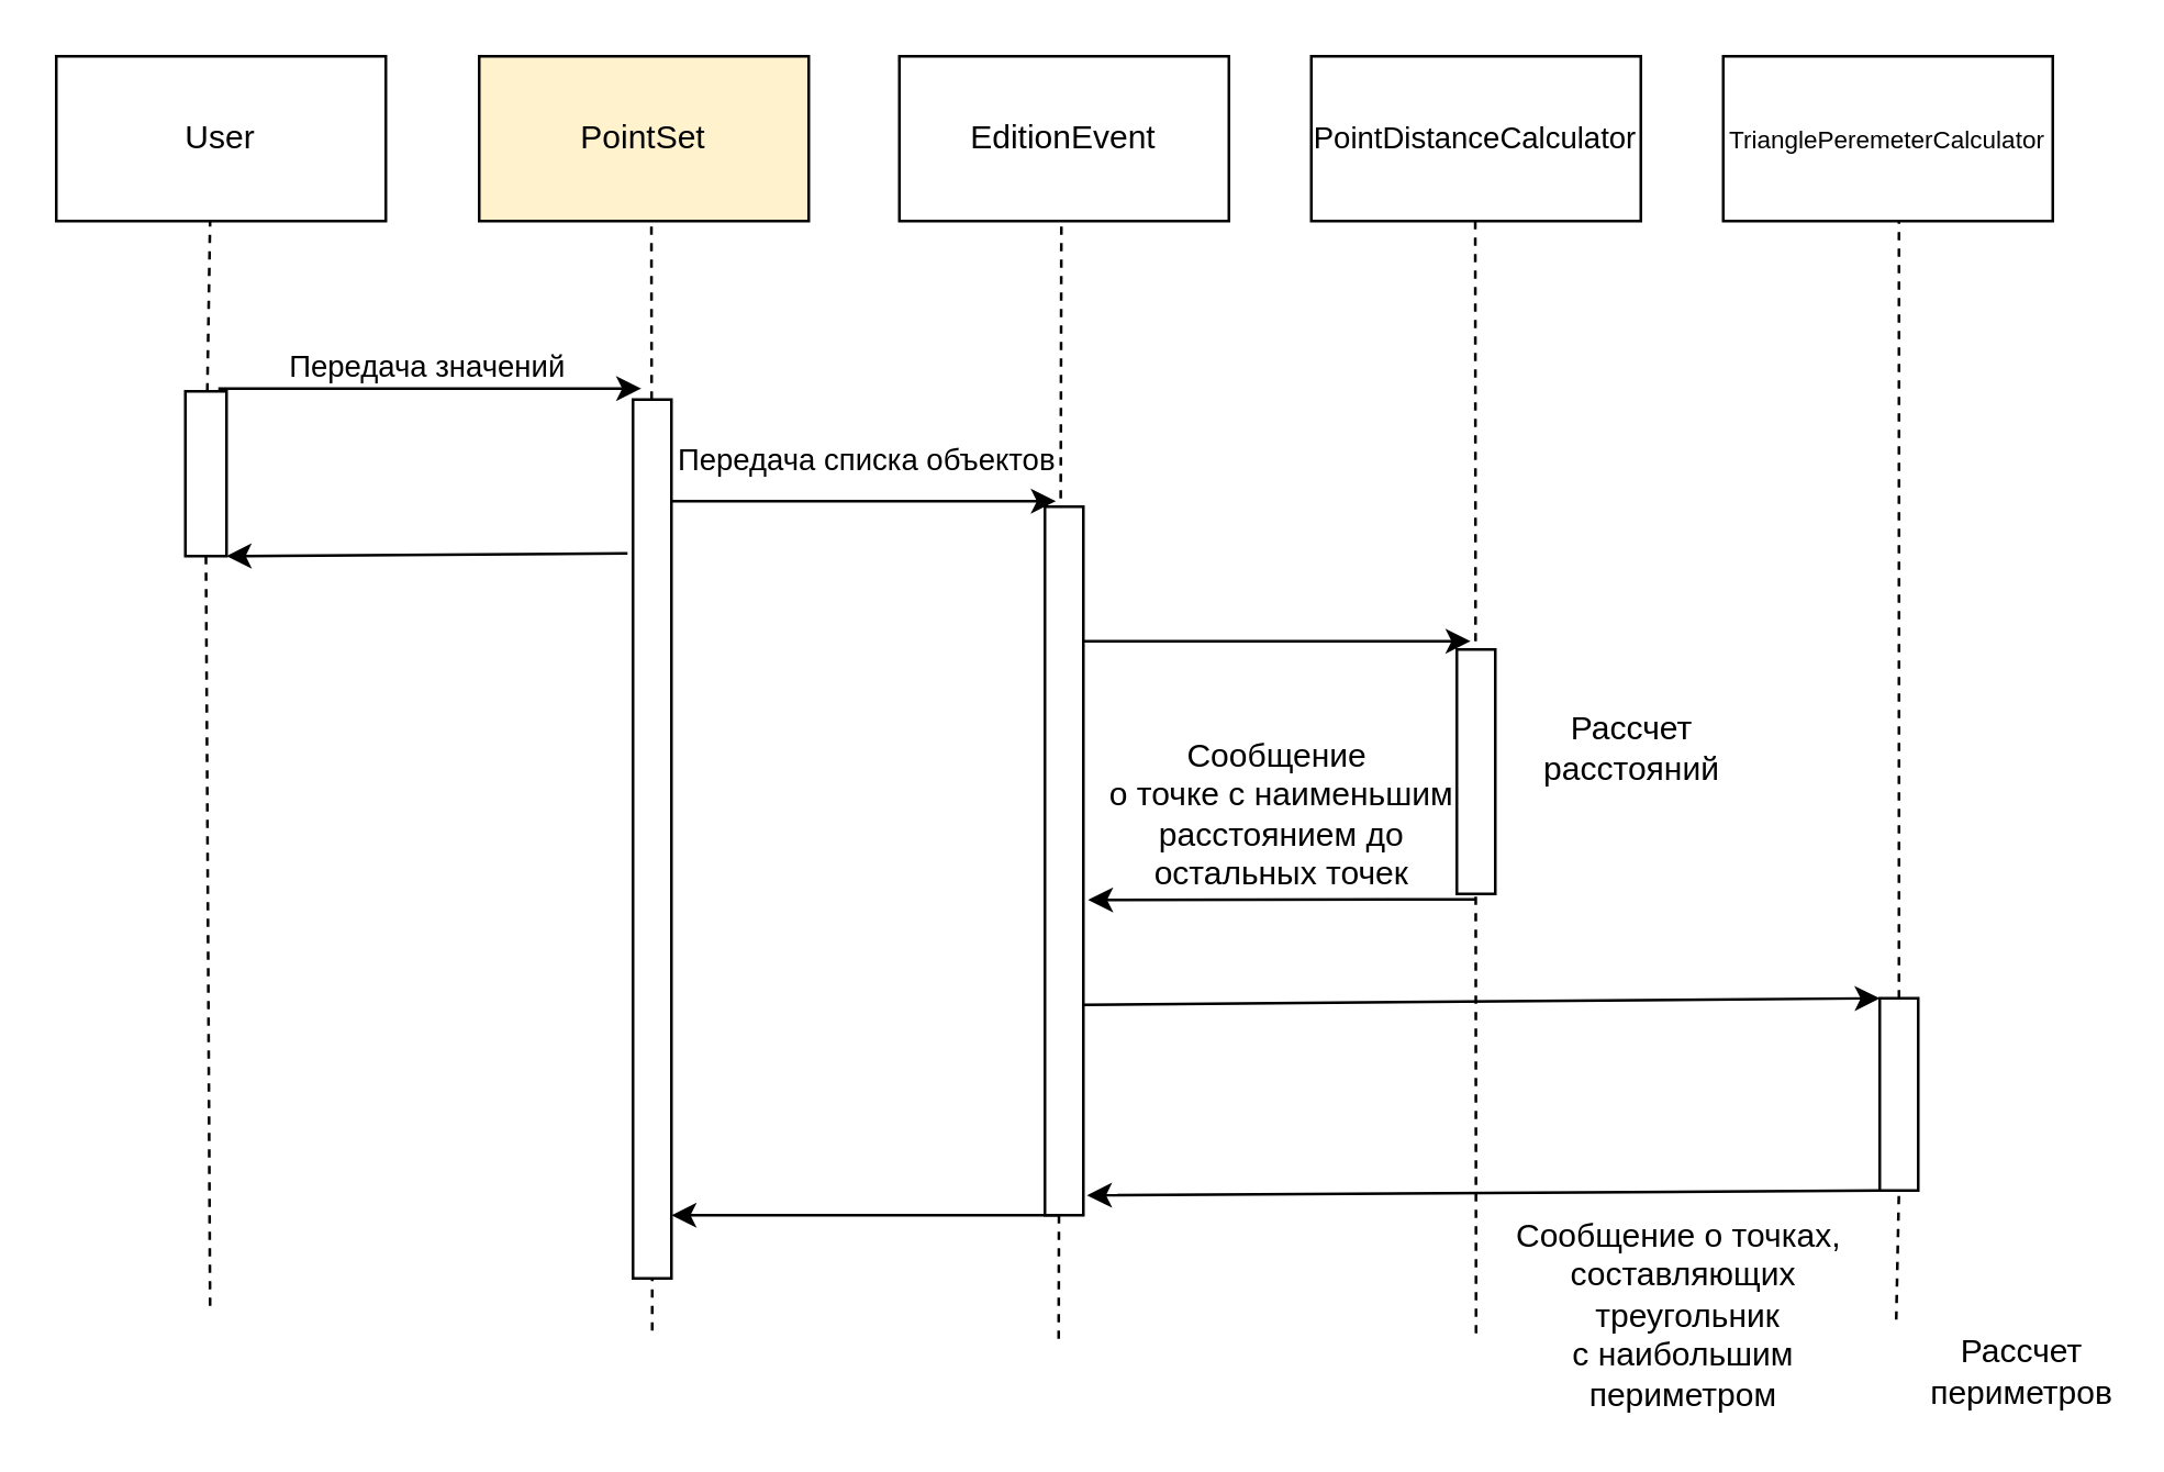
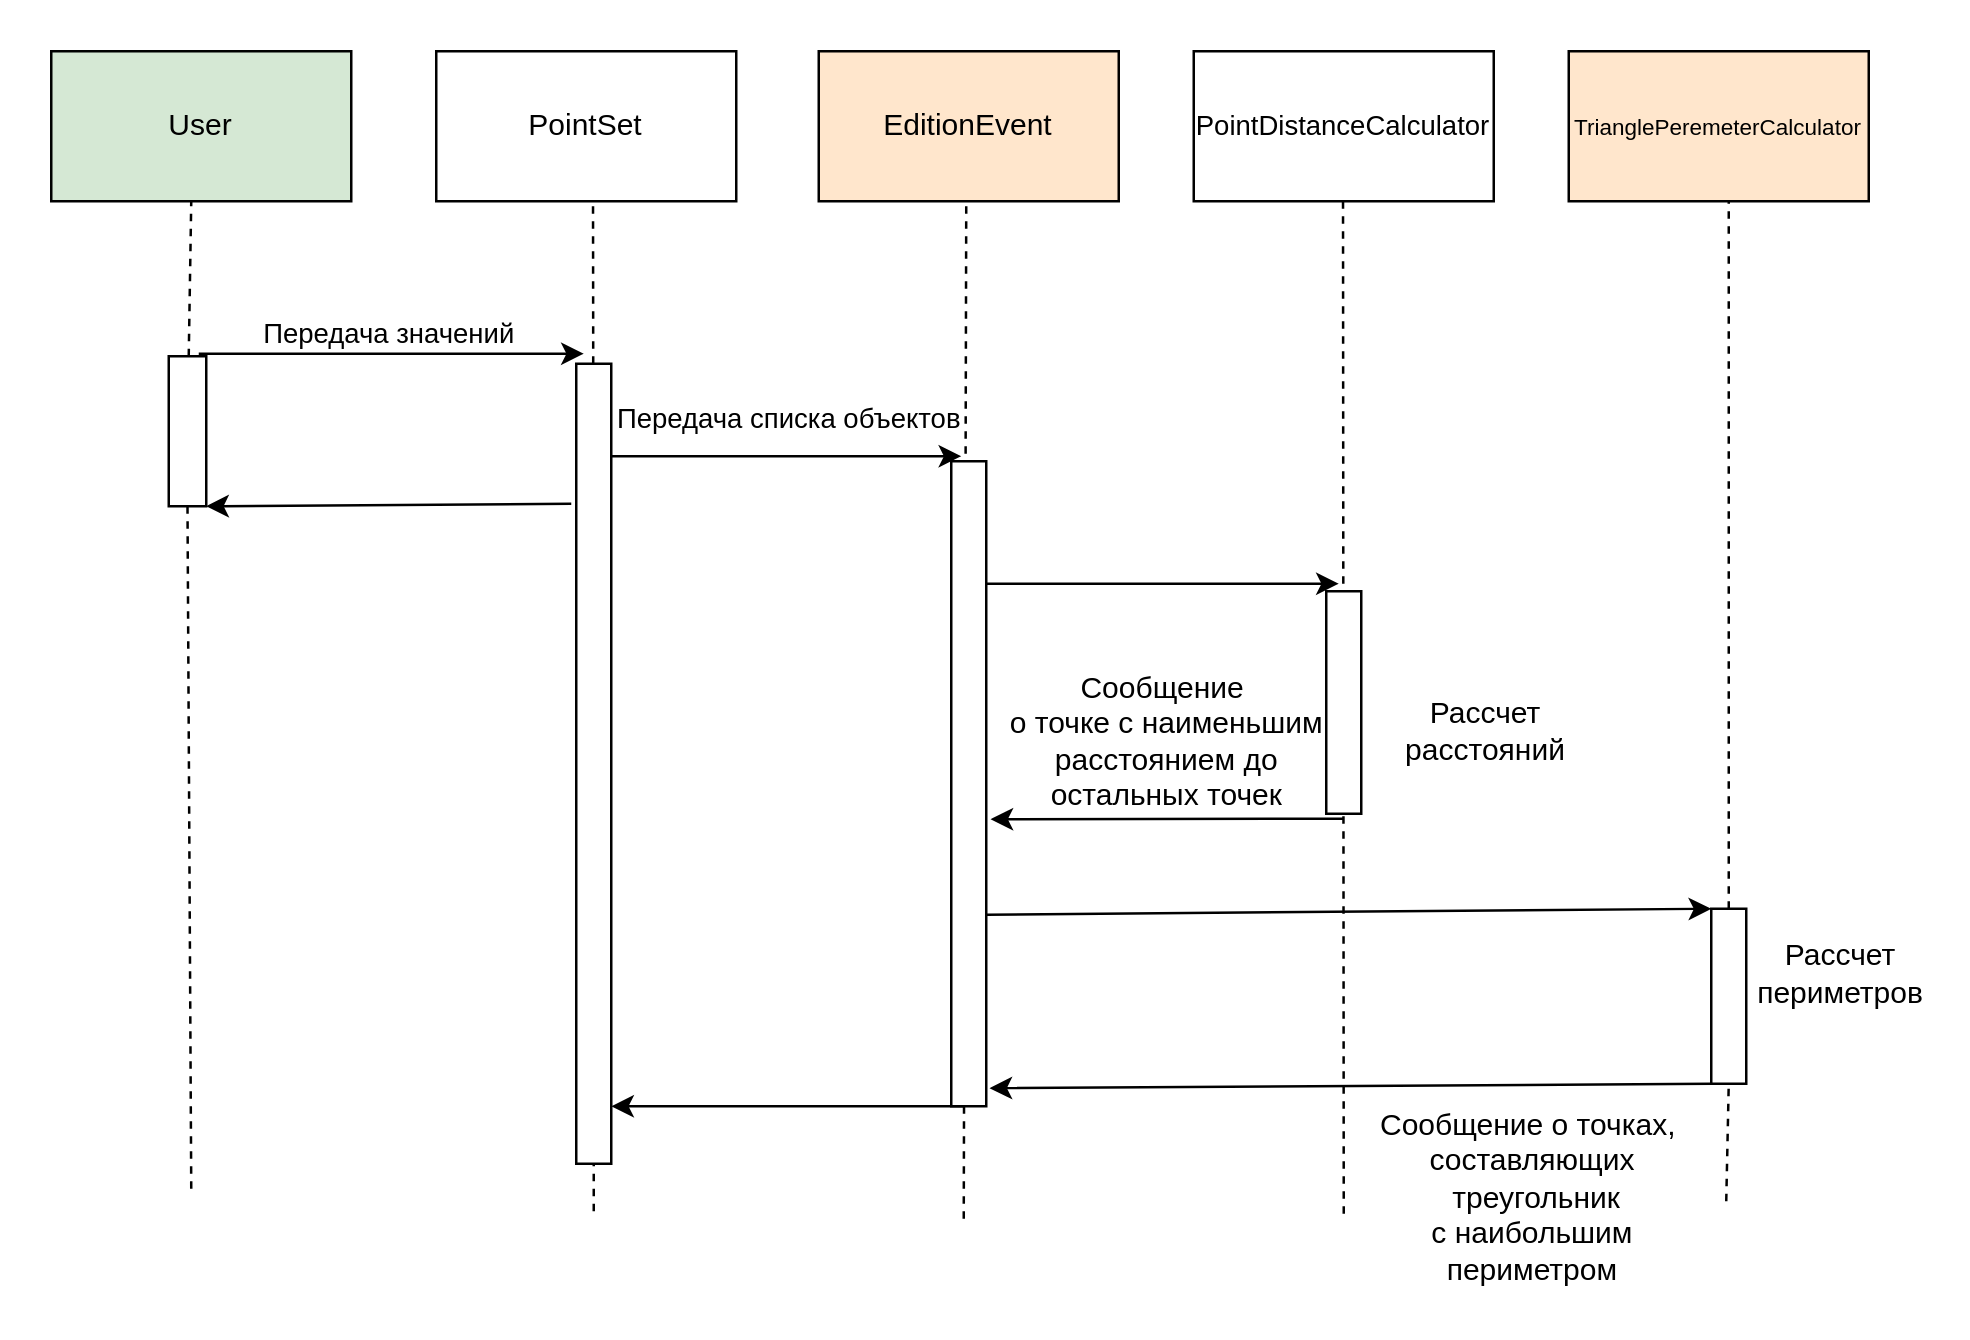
  <mxCell id="0" />
  <mxCell id="1" parent="0" />
- <mxCell id="2" value="User" style="rounded=0;whiteSpace=wrap;html=1;" parent="1" vertex="1"><mxGeometry x="20" y="20" width="120" height="60" as="geometry" /></mxCell>
- <mxCell id="3" value="PointSet" style="rounded=0;whiteSpace=wrap;html=1;fillColor=#fff2cc;" parent="1" vertex="1"><mxGeometry x="174" y="20" width="120" height="60" as="geometry" /></mxCell>
- <mxCell id="4" value="EditionEvent" style="rounded=0;whiteSpace=wrap;html=1;" parent="1" vertex="1"><mxGeometry x="327" y="20" width="120" height="60" as="geometry" /></mxCell>
+ <mxCell id="2" value="User" style="rounded=0;whiteSpace=wrap;html=1;fillColor=#d5e8d4;" parent="1" vertex="1"><mxGeometry x="20" y="20" width="120" height="60" as="geometry" /></mxCell>
+ <mxCell id="3" value="PointSet" style="rounded=0;whiteSpace=wrap;html=1;" parent="1" vertex="1"><mxGeometry x="174" y="20" width="120" height="60" as="geometry" /></mxCell>
+ <mxCell id="4" value="EditionEvent" style="rounded=0;whiteSpace=wrap;html=1;fillColor=#ffe6cc;" parent="1" vertex="1"><mxGeometry x="327" y="20" width="120" height="60" as="geometry" /></mxCell>
  <mxCell id="5" value="&lt;font style=&quot;font-size: 11px;&quot;&gt;PointDistanceCalculator&lt;/font&gt;" style="rounded=0;whiteSpace=wrap;html=1;" parent="1" vertex="1"><mxGeometry x="477" y="20" width="120" height="60" as="geometry" /></mxCell>
- <mxCell id="6" value="&lt;font style=&quot;font-size: 9px;&quot;&gt;TrianglePeremeterCalculator&lt;/font&gt;" style="rounded=0;whiteSpace=wrap;html=1;" parent="1" vertex="1"><mxGeometry x="627" y="20" width="120" height="60" as="geometry" /></mxCell>
+ <mxCell id="6" value="&lt;font style=&quot;font-size: 9px;&quot;&gt;TrianglePeremeterCalculator&lt;/font&gt;" style="rounded=0;whiteSpace=wrap;html=1;fillColor=#ffe6cc;" parent="1" vertex="1"><mxGeometry x="627" y="20" width="120" height="60" as="geometry" /></mxCell>
  <mxCell id="7" value="" style="endArrow=none;dashed=1;html=1;rounded=0;entryX=0.5;entryY=1;entryDx=0;entryDy=0;" parent="1" source="28" edge="1"><mxGeometry width="50" height="50" relative="1" as="geometry"><mxPoint x="76" y="475" as="sourcePoint" /><mxPoint x="76" y="80" as="targetPoint" /></mxGeometry></mxCell>
  <mxCell id="8" value="" style="endArrow=none;dashed=1;html=1;rounded=0;entryX=0.5;entryY=1;entryDx=0;entryDy=0;" parent="1" source="17" edge="1"><mxGeometry width="50" height="50" relative="1" as="geometry"><mxPoint x="236.71" y="455" as="sourcePoint" /><mxPoint x="236.71" y="80" as="targetPoint" /></mxGeometry></mxCell>
  <mxCell id="9" value="" style="endArrow=none;dashed=1;html=1;rounded=0;entryX=0.5;entryY=1;entryDx=0;entryDy=0;" parent="1" edge="1"><mxGeometry width="50" height="50" relative="1" as="geometry"><mxPoint x="385" y="487" as="sourcePoint" /><mxPoint x="386" y="80" as="targetPoint" /></mxGeometry></mxCell>
  <mxCell id="10" value="" style="endArrow=none;dashed=1;html=1;rounded=0;entryX=0.5;entryY=1;entryDx=0;entryDy=0;" parent="1" edge="1"><mxGeometry width="50" height="50" relative="1" as="geometry"><mxPoint x="537" y="485" as="sourcePoint" /><mxPoint x="536.71" y="80" as="targetPoint" /></mxGeometry></mxCell>
  <mxCell id="11" value="" style="endArrow=none;dashed=1;html=1;rounded=0;entryX=0.5;entryY=1;entryDx=0;entryDy=0;" parent="1" source="23" edge="1"><mxGeometry width="50" height="50" relative="1" as="geometry"><mxPoint x="691" y="455" as="sourcePoint" /><mxPoint x="691" y="80" as="targetPoint" /></mxGeometry></mxCell>
  <mxCell id="12" value="" style="endArrow=classic;html=1;rounded=0;" parent="1" edge="1"><mxGeometry width="50" height="50" relative="1" as="geometry"><mxPoint x="79" y="141" as="sourcePoint" /><mxPoint x="233" y="141" as="targetPoint" /></mxGeometry></mxCell>
  <mxCell id="13" value="Передача значений" style="edgeLabel;html=1;align=center;verticalAlign=middle;resizable=0;points=[];" parent="12" vertex="1" connectable="0"><mxGeometry x="0.147" y="-1" relative="1" as="geometry"><mxPoint x="-13" y="-10" as="offset" /></mxGeometry></mxCell>
  <mxCell id="14" value="" style="endArrow=classic;html=1;rounded=0;" parent="1" edge="1"><mxGeometry width="50" height="50" relative="1" as="geometry"><mxPoint x="238" y="182" as="sourcePoint" /><mxPoint x="384" y="182" as="targetPoint" /></mxGeometry></mxCell>
  <mxCell id="15" value="Передача списка объектов" style="edgeLabel;html=1;align=center;verticalAlign=middle;resizable=0;points=[];" parent="14" vertex="1" connectable="0"><mxGeometry x="-0.2" relative="1" as="geometry"><mxPoint x="18" y="-16" as="offset" /></mxGeometry></mxCell>
  <mxCell id="16" value="" style="endArrow=none;dashed=1;html=1;rounded=0;entryX=0.5;entryY=1;entryDx=0;entryDy=0;" parent="1" target="17" edge="1"><mxGeometry width="50" height="50" relative="1" as="geometry"><mxPoint x="237" y="484" as="sourcePoint" /><mxPoint x="236.71" y="80" as="targetPoint" /></mxGeometry></mxCell>
  <mxCell id="17" value="" style="rounded=0;whiteSpace=wrap;html=1;" parent="1" vertex="1"><mxGeometry x="230" y="145" width="14" height="320" as="geometry" /></mxCell>
  <mxCell id="18" value="" style="rounded=0;whiteSpace=wrap;html=1;" parent="1" vertex="1"><mxGeometry x="380" y="184" width="14" height="258" as="geometry" /></mxCell>
  <mxCell id="19" value="" style="endArrow=classic;html=1;rounded=0;" parent="1" edge="1"><mxGeometry width="50" height="50" relative="1" as="geometry"><mxPoint x="394" y="233" as="sourcePoint" /><mxPoint x="535" y="233" as="targetPoint" /></mxGeometry></mxCell>
  <mxCell id="20" value="" style="rounded=0;whiteSpace=wrap;html=1;" parent="1" vertex="1"><mxGeometry x="530" y="236" width="14" height="89" as="geometry" /></mxCell>
  <mxCell id="21" value="" style="endArrow=classic;html=1;rounded=0;entryX=1.122;entryY=0.555;entryDx=0;entryDy=0;entryPerimeter=0;" parent="1" target="18" edge="1"><mxGeometry width="50" height="50" relative="1" as="geometry"><mxPoint x="537" y="327" as="sourcePoint" /><mxPoint x="443" y="326" as="targetPoint" /></mxGeometry></mxCell>
  <mxCell id="22" value="" style="endArrow=none;dashed=1;html=1;rounded=0;entryX=0.5;entryY=1;entryDx=0;entryDy=0;" parent="1" target="23" edge="1"><mxGeometry width="50" height="50" relative="1" as="geometry"><mxPoint x="690" y="480" as="sourcePoint" /><mxPoint x="691" y="80" as="targetPoint" /></mxGeometry></mxCell>
  <mxCell id="23" value="" style="rounded=0;whiteSpace=wrap;html=1;" parent="1" vertex="1"><mxGeometry x="684" y="363" width="14" height="70" as="geometry" /></mxCell>
  <mxCell id="24" value="" style="endArrow=classic;html=1;rounded=0;exitX=1.01;exitY=0.703;exitDx=0;exitDy=0;exitPerimeter=0;entryX=0;entryY=0;entryDx=0;entryDy=0;" parent="1" source="18" target="23" edge="1"><mxGeometry width="50" height="50" relative="1" as="geometry"><mxPoint x="432" y="366" as="sourcePoint" /><mxPoint x="573" y="366" as="targetPoint" /></mxGeometry></mxCell>
  <mxCell id="25" value="" style="endArrow=classic;html=1;rounded=0;entryX=1.093;entryY=0.972;entryDx=0;entryDy=0;entryPerimeter=0;exitX=0;exitY=1;exitDx=0;exitDy=0;" parent="1" source="23" target="18" edge="1"><mxGeometry width="50" height="50" relative="1" as="geometry"><mxPoint x="556" y="458" as="sourcePoint" /><mxPoint x="411" y="460" as="targetPoint" /></mxGeometry></mxCell>
  <mxCell id="26" value="" style="endArrow=classic;html=1;rounded=0;entryX=1.122;entryY=0.555;entryDx=0;entryDy=0;entryPerimeter=0;" parent="1" edge="1"><mxGeometry width="50" height="50" relative="1" as="geometry"><mxPoint x="385" y="442" as="sourcePoint" /><mxPoint x="244" y="442" as="targetPoint" /></mxGeometry></mxCell>
  <mxCell id="27" value="" style="endArrow=none;dashed=1;html=1;rounded=0;entryX=0.5;entryY=1;entryDx=0;entryDy=0;" parent="1" target="28" edge="1"><mxGeometry width="50" height="50" relative="1" as="geometry"><mxPoint x="76" y="475" as="sourcePoint" /><mxPoint x="76" y="80" as="targetPoint" /></mxGeometry></mxCell>
  <mxCell id="28" value="" style="rounded=0;whiteSpace=wrap;html=1;" parent="1" vertex="1"><mxGeometry x="67" y="142" width="15" height="60" as="geometry" /></mxCell>
  <mxCell id="29" value="" style="endArrow=classic;html=1;rounded=0;entryX=1.122;entryY=0.555;entryDx=0;entryDy=0;entryPerimeter=0;" parent="1" edge="1"><mxGeometry width="50" height="50" relative="1" as="geometry"><mxPoint x="228" y="201" as="sourcePoint" /><mxPoint x="82" y="202" as="targetPoint" /></mxGeometry></mxCell>
- <mxCell id="30" value="Рассчет расстояний" style="text;html=1;align=center;verticalAlign=middle;whiteSpace=wrap;rounded=0;" parent="1" vertex="1"><mxGeometry x="564" y="257" width="60" height="30" as="geometry" /></mxCell>
+ <mxCell id="30" value="Рассчет расстояний" style="text;html=1;align=center;verticalAlign=middle;whiteSpace=wrap;rounded=0;" parent="1" vertex="1"><mxGeometry x="564" y="277" width="60" height="30" as="geometry" /></mxCell>
  <mxCell id="31" value="Сообщение&amp;nbsp;&lt;div&gt;о точке с наименьшим&lt;/div&gt;&lt;div&gt;&amp;nbsp;расстоянием до&amp;nbsp;&lt;/div&gt;&lt;div&gt;остальных точек&lt;/div&gt;" style="text;html=1;align=center;verticalAlign=middle;resizable=0;points=[];autosize=1;strokeColor=none;fillColor=none;" parent="1" vertex="1"><mxGeometry x="394" y="261" width="143" height="70" as="geometry" /></mxCell>
- <mxCell id="32" value="Рассчет периметров" style="text;html=1;align=center;verticalAlign=middle;whiteSpace=wrap;rounded=0;" parent="1" vertex="1"><mxGeometry x="706" y="484" width="60" height="30" as="geometry" /></mxCell>
+ <mxCell id="32" value="Рассчет периметров" style="text;html=1;align=center;verticalAlign=middle;whiteSpace=wrap;rounded=0;" parent="1" vertex="1"><mxGeometry x="706" y="374" width="60" height="30" as="geometry" /></mxCell>
  <mxCell id="33" value="&lt;div style=&quot;text-align: center;&quot;&gt;&lt;span style=&quot;background-color: initial; text-wrap: nowrap;&quot;&gt;Сообщение о точках,&amp;nbsp;&lt;/span&gt;&lt;/div&gt;&lt;div style=&quot;text-align: center;&quot;&gt;&lt;span style=&quot;background-color: initial; text-wrap: nowrap;&quot;&gt;составляющих&lt;/span&gt;&lt;/div&gt;&lt;div style=&quot;text-align: center;&quot;&gt;&lt;span style=&quot;background-color: initial; text-wrap: nowrap;&quot;&gt;&amp;nbsp;треугольник&lt;/span&gt;&lt;/div&gt;&lt;div style=&quot;text-align: center;&quot;&gt;&lt;span style=&quot;background-color: initial; text-wrap: nowrap;&quot;&gt;&amp;nbsp;с наибольшим&amp;nbsp;&lt;/span&gt;&lt;/div&gt;&lt;div style=&quot;text-align: center;&quot;&gt;&lt;span style=&quot;background-color: initial; text-wrap: nowrap;&quot;&gt;периметром&lt;/span&gt;&lt;/div&gt;" style="text;whiteSpace=wrap;html=1;" parent="1" vertex="1"><mxGeometry x="550" y="436" width="144" height="78" as="geometry" /></mxCell>
